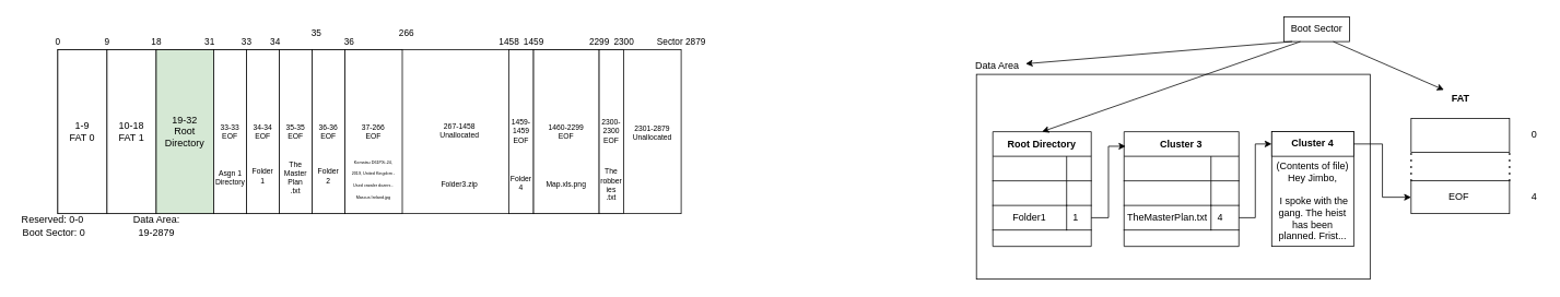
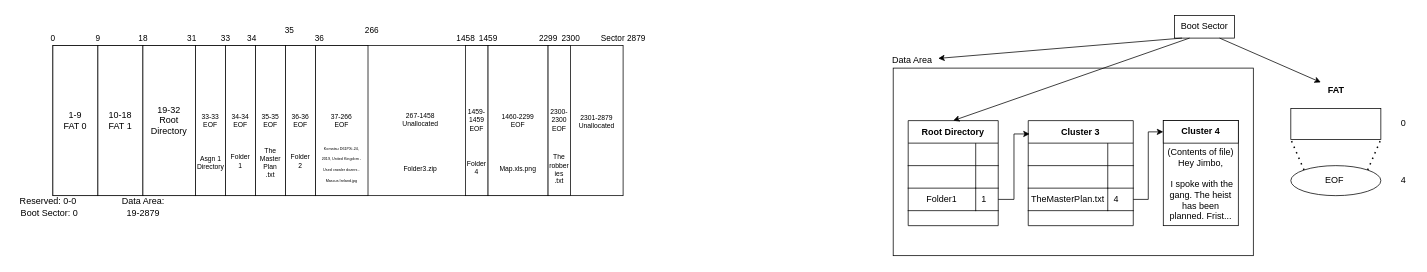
  <mxCell id="0" />
  <mxCell id="1" parent="0" />
  <mxCell id="2" value="" style="rounded=0;whiteSpace=wrap;html=1;" parent="1" vertex="1"><mxGeometry x="70" y="60" width="760" height="200" as="geometry" /></mxCell>
  <mxCell id="3" value="0" style="text;html=1;align=center;verticalAlign=middle;resizable=0;points=[];autosize=1;strokeColor=none;fillColor=none;fontSize=11;" parent="1" vertex="1"><mxGeometry x="60" y="40" width="20" height="20" as="geometry" /></mxCell>
  <mxCell id="4" value="Sector 2879" style="text;html=1;align=center;verticalAlign=middle;resizable=0;points=[];autosize=1;strokeColor=none;fillColor=none;fontSize=11;" parent="1" vertex="1"><mxGeometry x="795" y="40" width="70" height="20" as="geometry" /></mxCell>
  <mxCell id="5" value="Reserved: 0-0&amp;nbsp;&lt;br&gt;Boot Sector: 0" style="text;html=1;align=center;verticalAlign=middle;resizable=0;points=[];autosize=1;strokeColor=none;fillColor=none;" parent="1" vertex="1"><mxGeometry x="20" y="260" width="90" height="30" as="geometry" /></mxCell>
  <mxCell id="6" value="1-9&lt;br&gt;FAT 0" style="rounded=0;whiteSpace=wrap;html=1;" parent="1" vertex="1"><mxGeometry x="70" y="60" width="60" height="200" as="geometry" /></mxCell>
  <mxCell id="7" value="9" style="text;html=1;align=center;verticalAlign=middle;resizable=0;points=[];autosize=1;strokeColor=none;fillColor=none;fontSize=11;" parent="1" vertex="1"><mxGeometry x="120" y="40" width="20" height="20" as="geometry" /></mxCell>
  <mxCell id="8" value="10-18&lt;br&gt;FAT 1" style="rounded=0;whiteSpace=wrap;html=1;" parent="1" vertex="1"><mxGeometry x="130" y="60" width="60" height="200" as="geometry" /></mxCell>
- <mxCell id="9" value="19-32&lt;br&gt;Root Directory" style="rounded=0;whiteSpace=wrap;html=1;fillColor=#d5e8d4;" parent="1" vertex="1"><mxGeometry x="190" y="60" width="70" height="200" as="geometry" /></mxCell>
+ <mxCell id="9" value="19-32&lt;br&gt;Root Directory" style="rounded=0;whiteSpace=wrap;html=1;" parent="1" vertex="1"><mxGeometry x="190" y="60" width="70" height="200" as="geometry" /></mxCell>
  <mxCell id="10" value="18" style="text;html=1;align=center;verticalAlign=middle;resizable=0;points=[];autosize=1;strokeColor=none;fillColor=none;fontSize=11;" parent="1" vertex="1"><mxGeometry x="175" y="40" width="30" height="20" as="geometry" /></mxCell>
  <mxCell id="11" value="31" style="text;html=1;align=center;verticalAlign=middle;resizable=0;points=[];autosize=1;strokeColor=none;fillColor=none;fontSize=11;" parent="1" vertex="1"><mxGeometry x="240" y="40" width="30" height="20" as="geometry" /></mxCell>
  <mxCell id="12" value="Data Area: &lt;br&gt;19-2879" style="text;html=1;align=center;verticalAlign=middle;resizable=0;points=[];autosize=1;strokeColor=none;fillColor=none;" parent="1" vertex="1"><mxGeometry x="155" y="260" width="70" height="30" as="geometry" /></mxCell>
  <mxCell id="13" value="33-33&lt;br style=&quot;font-size: 9px;&quot;&gt;EOF" style="rounded=0;whiteSpace=wrap;html=1;fontSize=9;" parent="1" vertex="1"><mxGeometry x="260" y="60" width="40" height="200" as="geometry" /></mxCell>
  <mxCell id="14" value="33" style="text;html=1;align=center;verticalAlign=middle;resizable=0;points=[];autosize=1;strokeColor=none;fillColor=none;fontSize=11;" parent="1" vertex="1"><mxGeometry x="285" y="40" width="30" height="20" as="geometry" /></mxCell>
  <mxCell id="15" value="34-34&lt;br style=&quot;font-size: 9px;&quot;&gt;EOF" style="rounded=0;whiteSpace=wrap;html=1;fontSize=9;" parent="1" vertex="1"><mxGeometry x="300" y="60" width="40" height="200" as="geometry" /></mxCell>
  <mxCell id="16" value="34" style="text;html=1;align=center;verticalAlign=middle;resizable=0;points=[];autosize=1;strokeColor=none;fillColor=none;fontSize=11;" parent="1" vertex="1"><mxGeometry x="320" y="40" width="30" height="20" as="geometry" /></mxCell>
  <mxCell id="17" value="35-35&lt;br style=&quot;font-size: 9px;&quot;&gt;EOF" style="rounded=0;whiteSpace=wrap;html=1;fontSize=9;fillColor=default;strokeColor=default;fontColor=default;" parent="1" vertex="1"><mxGeometry x="340" y="60" width="40" height="200" as="geometry" /></mxCell>
  <mxCell id="18" value="36-36&lt;br style=&quot;font-size: 9px;&quot;&gt;EOF" style="rounded=0;whiteSpace=wrap;html=1;fontSize=9;fillColor=default;strokeColor=default;fontColor=default;" parent="1" vertex="1"><mxGeometry x="380" y="60" width="40" height="200" as="geometry" /></mxCell>
  <mxCell id="19" value="35" style="text;html=1;align=center;verticalAlign=middle;resizable=0;points=[];autosize=1;strokeColor=none;fillColor=none;fontSize=11;" parent="1" vertex="1"><mxGeometry x="370" y="30" width="30" height="20" as="geometry" /></mxCell>
  <mxCell id="20" value="36" style="text;html=1;align=center;verticalAlign=middle;resizable=0;points=[];autosize=1;strokeColor=none;fillColor=none;fontSize=11;" parent="1" vertex="1"><mxGeometry x="410" y="40" width="30" height="20" as="geometry" /></mxCell>
  <mxCell id="21" value="37-266&lt;br&gt;EOF" style="rounded=0;whiteSpace=wrap;html=1;fontSize=9;" parent="1" vertex="1"><mxGeometry x="420" y="60" width="70" height="200" as="geometry" /></mxCell>
  <mxCell id="22" value="266" style="text;html=1;align=center;verticalAlign=middle;resizable=0;points=[];autosize=1;strokeColor=none;fillColor=none;fontSize=11;" parent="1" vertex="1"><mxGeometry x="480" y="30" width="30" height="20" as="geometry" /></mxCell>
  <mxCell id="23" value="1459-1459&lt;br&gt;EOF" style="rounded=0;whiteSpace=wrap;html=1;fontSize=9;" parent="1" vertex="1"><mxGeometry x="620" y="60" width="30" height="200" as="geometry" /></mxCell>
  <mxCell id="24" value="1459" style="text;html=1;align=center;verticalAlign=middle;resizable=0;points=[];autosize=1;strokeColor=none;fillColor=none;fontSize=11;" parent="1" vertex="1"><mxGeometry x="630" y="40" width="40" height="20" as="geometry" /></mxCell>
  <mxCell id="25" value="1460-2299&lt;br&gt;EOF" style="rounded=0;whiteSpace=wrap;html=1;fontSize=9;" parent="1" vertex="1"><mxGeometry x="650" y="60" width="80" height="200" as="geometry" /></mxCell>
  <mxCell id="26" value="2299" style="text;html=1;align=center;verticalAlign=middle;resizable=0;points=[];autosize=1;strokeColor=none;fillColor=none;fontSize=11;" parent="1" vertex="1"><mxGeometry x="710" y="40" width="40" height="20" as="geometry" /></mxCell>
  <mxCell id="27" value="2300-2300&lt;br&gt;EOF" style="rounded=0;whiteSpace=wrap;html=1;fontSize=9;" parent="1" vertex="1"><mxGeometry x="730" y="60" width="30" height="200" as="geometry" /></mxCell>
  <mxCell id="28" value="2300" style="text;html=1;align=center;verticalAlign=middle;resizable=0;points=[];autosize=1;strokeColor=none;fillColor=none;fontSize=11;" parent="1" vertex="1"><mxGeometry x="740" y="40" width="40" height="20" as="geometry" /></mxCell>
  <mxCell id="29" value="267-1458&lt;br&gt;Unallocated" style="text;html=1;strokeColor=none;fillColor=none;align=center;verticalAlign=middle;whiteSpace=wrap;rounded=0;fontSize=9;" parent="1" vertex="1"><mxGeometry x="530" y="144" width="60" height="30" as="geometry" /></mxCell>
  <mxCell id="30" value="2301-2879&lt;br&gt;Unallocated" style="text;html=1;strokeColor=none;fillColor=none;align=center;verticalAlign=middle;whiteSpace=wrap;rounded=0;fontSize=9;" parent="1" vertex="1"><mxGeometry x="770" y="149" width="50" height="25" as="geometry" /></mxCell>
  <mxCell id="31" value="Folder&lt;br&gt;1" style="text;html=1;strokeColor=none;fillColor=none;align=center;verticalAlign=middle;whiteSpace=wrap;rounded=0;fontSize=9;" parent="1" vertex="1"><mxGeometry x="305" y="198.5" width="30" height="30" as="geometry" /></mxCell>
  <mxCell id="32" value="The&lt;br&gt;Master&lt;br&gt;Plan&lt;br&gt;.txt" style="text;html=1;strokeColor=none;fillColor=none;align=center;verticalAlign=middle;whiteSpace=wrap;rounded=0;fontSize=9;" parent="1" vertex="1"><mxGeometry x="345" y="203.5" width="30" height="25" as="geometry" /></mxCell>
  <mxCell id="33" value="Folder&lt;br&gt;4" style="text;html=1;strokeColor=none;fillColor=none;align=center;verticalAlign=middle;whiteSpace=wrap;rounded=0;fontSize=9;" parent="1" vertex="1"><mxGeometry x="620" y="207.5" width="30" height="30" as="geometry" /></mxCell>
  <mxCell id="34" value="Map.xls.png" style="text;html=1;strokeColor=none;fillColor=none;align=center;verticalAlign=middle;whiteSpace=wrap;rounded=0;fontSize=9;" parent="1" vertex="1"><mxGeometry x="660" y="210" width="60" height="30" as="geometry" /></mxCell>
  <mxCell id="35" value="The&lt;br&gt;robber&lt;br&gt;ies&lt;br&gt;.txt" style="text;html=1;strokeColor=none;fillColor=none;align=center;verticalAlign=middle;whiteSpace=wrap;rounded=0;fontSize=9;" parent="1" vertex="1"><mxGeometry x="730" y="210" width="30" height="30" as="geometry" /></mxCell>
  <mxCell id="36" value="&lt;font style=&quot;font-size: 9px;&quot;&gt;Folder&lt;/font&gt;&lt;font style=&quot;font-size: 9px;&quot;&gt;3.zip&lt;/font&gt;" style="text;html=1;strokeColor=none;fillColor=none;align=center;verticalAlign=middle;whiteSpace=wrap;rounded=0;fontSize=9;" parent="1" vertex="1"><mxGeometry x="530" y="210" width="60" height="30" as="geometry" /></mxCell>
  <mxCell id="37" value="Asgn 1 Directory" style="text;html=1;strokeColor=none;fillColor=none;align=center;verticalAlign=middle;whiteSpace=wrap;rounded=0;fontSize=9;" parent="1" vertex="1"><mxGeometry x="265.5" y="194.5" width="29" height="43" as="geometry" /></mxCell>
  <mxCell id="38" value="1458" style="text;html=1;align=center;verticalAlign=middle;resizable=0;points=[];autosize=1;strokeColor=none;fillColor=none;fontSize=11;" parent="1" vertex="1"><mxGeometry x="600" y="40" width="40" height="20" as="geometry" /></mxCell>
  <mxCell id="39" value="Folder&lt;br&gt;2" style="text;html=1;strokeColor=none;fillColor=none;align=center;verticalAlign=middle;whiteSpace=wrap;rounded=0;fontSize=9;fontColor=default;" parent="1" vertex="1"><mxGeometry x="370" y="198.5" width="60" height="30" as="geometry" /></mxCell>
  <mxCell id="40" value="&lt;font style=&quot;font-size: 5px&quot;&gt;Komatsu D61PXi-24, 2019, United Kingdom - Used crawler dozers - Mascus Ireland.jpg&lt;/font&gt;" style="text;html=1;strokeColor=none;fillColor=none;align=center;verticalAlign=middle;whiteSpace=wrap;rounded=0;" parent="1" vertex="1"><mxGeometry x="425" y="201" width="60" height="30" as="geometry" /></mxCell>
  <mxCell id="41" value="Boot Sector" style="rounded=0;whiteSpace=wrap;html=1;" vertex="1" parent="1"><mxGeometry x="1565" y="20" width="80" height="30" as="geometry" /></mxCell>
  <mxCell id="42" value="" style="rounded=0;whiteSpace=wrap;html=1;" vertex="1" parent="1"><mxGeometry x="1190" y="90" width="480" height="250" as="geometry" /></mxCell>
  <mxCell id="43" value="" style="endArrow=classic;html=1;rounded=0;exitX=0.125;exitY=1;exitDx=0;exitDy=0;exitPerimeter=0;" edge="1" parent="1" source="41" target="44"><mxGeometry width="50" height="50" relative="1" as="geometry"><mxPoint x="1260" y="50" as="sourcePoint" /><mxPoint x="1230" y="90" as="targetPoint" /></mxGeometry></mxCell>
  <mxCell id="44" value="Data Area" style="text;html=1;align=center;verticalAlign=middle;resizable=0;points=[];autosize=1;strokeColor=none;fillColor=none;" vertex="1" parent="1"><mxGeometry x="1180" y="70" width="70" height="20" as="geometry" /></mxCell>
  <mxCell id="45" value="Root Directory" style="shape=table;startSize=30;container=1;collapsible=0;childLayout=tableLayout;fixedRows=1;rowLines=0;fontStyle=1;align=center;pointerEvents=1;" vertex="1" parent="1"><mxGeometry x="1210" y="160" width="120" height="140" as="geometry" /></mxCell>
  <mxCell id="46" value="" style="shape=partialRectangle;html=1;whiteSpace=wrap;collapsible=0;dropTarget=0;pointerEvents=1;fillColor=none;top=0;left=0;bottom=1;right=0;points=[[0,0.5],[1,0.5]];portConstraint=eastwest;" vertex="1" parent="45"><mxGeometry y="30" width="120" height="30" as="geometry" /></mxCell>
  <mxCell id="47" value="" style="shape=partialRectangle;html=1;whiteSpace=wrap;connectable=0;fillColor=none;top=0;left=0;bottom=0;right=0;overflow=hidden;pointerEvents=1;" vertex="1" parent="46"><mxGeometry width="90" height="30" as="geometry"><mxRectangle width="90" height="30" as="alternateBounds" /></mxGeometry></mxCell>
  <mxCell id="48" value="" style="shape=partialRectangle;html=1;whiteSpace=wrap;connectable=0;fillColor=none;top=0;left=0;bottom=0;right=0;align=left;spacingLeft=6;overflow=hidden;pointerEvents=1;" vertex="1" parent="46"><mxGeometry x="90" width="30" height="30" as="geometry"><mxRectangle width="30" height="30" as="alternateBounds" /></mxGeometry></mxCell>
  <mxCell id="49" value="" style="shape=partialRectangle;html=1;whiteSpace=wrap;collapsible=0;dropTarget=0;pointerEvents=1;fillColor=none;top=0;left=0;bottom=0;right=0;points=[[0,0.5],[1,0.5]];portConstraint=eastwest;perimeterSpacing=3;" vertex="1" parent="45"><mxGeometry y="60" width="120" height="30" as="geometry" /></mxCell>
  <mxCell id="50" value="" style="shape=partialRectangle;html=1;whiteSpace=wrap;connectable=0;fillColor=none;top=0;left=0;bottom=1;right=0;overflow=hidden;pointerEvents=1;" vertex="1" parent="49"><mxGeometry width="90" height="30" as="geometry"><mxRectangle width="90" height="30" as="alternateBounds" /></mxGeometry></mxCell>
  <mxCell id="51" value="" style="shape=partialRectangle;html=1;whiteSpace=wrap;connectable=0;fillColor=none;top=0;left=0;bottom=1;right=0;align=left;spacingLeft=6;overflow=hidden;pointerEvents=1;" vertex="1" parent="49"><mxGeometry x="90" width="30" height="30" as="geometry"><mxRectangle width="30" height="30" as="alternateBounds" /></mxGeometry></mxCell>
  <mxCell id="52" value="" style="shape=partialRectangle;html=1;whiteSpace=wrap;collapsible=0;dropTarget=0;pointerEvents=1;fillColor=none;top=0;left=0;bottom=0;right=0;points=[[0,0.5],[1,0.5]];portConstraint=eastwest;" vertex="1" parent="45"><mxGeometry y="90" width="120" height="30" as="geometry" /></mxCell>
  <mxCell id="53" value="Folder1" style="shape=partialRectangle;html=1;whiteSpace=wrap;connectable=0;fillColor=none;top=0;left=0;bottom=1;right=0;overflow=hidden;pointerEvents=1;" vertex="1" parent="52"><mxGeometry width="90" height="30" as="geometry"><mxRectangle width="90" height="30" as="alternateBounds" /></mxGeometry></mxCell>
  <mxCell id="54" value="1" style="shape=partialRectangle;html=1;whiteSpace=wrap;connectable=0;fillColor=none;top=0;left=0;bottom=1;right=0;align=left;spacingLeft=6;overflow=hidden;pointerEvents=1;" vertex="1" parent="52"><mxGeometry x="90" width="30" height="30" as="geometry"><mxRectangle width="30" height="30" as="alternateBounds" /></mxGeometry></mxCell>
  <mxCell id="55" value="Cluster 3" style="shape=table;startSize=30;container=1;collapsible=0;childLayout=tableLayout;fixedRows=1;rowLines=0;fontStyle=1;align=center;pointerEvents=1;" vertex="1" parent="1"><mxGeometry x="1370" y="160" width="140" height="140" as="geometry" /></mxCell>
  <mxCell id="56" value="" style="shape=partialRectangle;html=1;whiteSpace=wrap;collapsible=0;dropTarget=0;pointerEvents=1;fillColor=none;top=0;left=0;bottom=1;right=0;points=[[0,0.5],[1,0.5]];portConstraint=eastwest;" vertex="1" parent="55"><mxGeometry y="30" width="140" height="30" as="geometry" /></mxCell>
  <mxCell id="57" value="" style="shape=partialRectangle;html=1;whiteSpace=wrap;connectable=0;fillColor=none;top=0;left=0;bottom=0;right=0;overflow=hidden;pointerEvents=1;" vertex="1" parent="56"><mxGeometry width="106" height="30" as="geometry"><mxRectangle width="106" height="30" as="alternateBounds" /></mxGeometry></mxCell>
  <mxCell id="58" value="" style="shape=partialRectangle;html=1;whiteSpace=wrap;connectable=0;fillColor=none;top=0;left=0;bottom=0;right=0;align=left;spacingLeft=6;overflow=hidden;pointerEvents=1;" vertex="1" parent="56"><mxGeometry x="106" width="34" height="30" as="geometry"><mxRectangle width="34" height="30" as="alternateBounds" /></mxGeometry></mxCell>
  <mxCell id="59" value="" style="shape=partialRectangle;html=1;whiteSpace=wrap;collapsible=0;dropTarget=0;pointerEvents=1;fillColor=none;top=0;left=0;bottom=0;right=0;points=[[0,0.5],[1,0.5]];portConstraint=eastwest;perimeterSpacing=3;" vertex="1" parent="55"><mxGeometry y="60" width="140" height="30" as="geometry" /></mxCell>
  <mxCell id="60" value="" style="shape=partialRectangle;html=1;whiteSpace=wrap;connectable=0;fillColor=none;top=0;left=0;bottom=1;right=0;overflow=hidden;pointerEvents=1;" vertex="1" parent="59"><mxGeometry width="106" height="30" as="geometry"><mxRectangle width="106" height="30" as="alternateBounds" /></mxGeometry></mxCell>
  <mxCell id="61" value="" style="shape=partialRectangle;html=1;whiteSpace=wrap;connectable=0;fillColor=none;top=0;left=0;bottom=1;right=0;align=left;spacingLeft=6;overflow=hidden;pointerEvents=1;" vertex="1" parent="59"><mxGeometry x="106" width="34" height="30" as="geometry"><mxRectangle width="34" height="30" as="alternateBounds" /></mxGeometry></mxCell>
  <mxCell id="62" value="" style="shape=partialRectangle;html=1;whiteSpace=wrap;collapsible=0;dropTarget=0;pointerEvents=1;fillColor=none;top=0;left=0;bottom=0;right=0;points=[[0,0.5],[1,0.5]];portConstraint=eastwest;" vertex="1" parent="55"><mxGeometry y="90" width="140" height="30" as="geometry" /></mxCell>
  <mxCell id="63" value="TheMasterPlan.txt" style="shape=partialRectangle;html=1;whiteSpace=wrap;connectable=0;fillColor=none;top=0;left=0;bottom=1;right=0;overflow=hidden;pointerEvents=1;" vertex="1" parent="62"><mxGeometry width="106" height="30" as="geometry"><mxRectangle width="106" height="30" as="alternateBounds" /></mxGeometry></mxCell>
  <mxCell id="64" value="4" style="shape=partialRectangle;html=1;whiteSpace=wrap;connectable=0;fillColor=none;top=0;left=0;bottom=1;right=0;align=left;spacingLeft=6;overflow=hidden;pointerEvents=1;" vertex="1" parent="62"><mxGeometry x="106" width="34" height="30" as="geometry"><mxRectangle width="34" height="30" as="alternateBounds" /></mxGeometry></mxCell>
  <mxCell id="65" value="" style="edgeStyle=elbowEdgeStyle;elbow=horizontal;endArrow=classic;html=1;rounded=0;exitX=1;exitY=0.5;exitDx=0;exitDy=0;entryX=0.014;entryY=0.127;entryDx=0;entryDy=0;entryPerimeter=0;" edge="1" parent="1" source="52" target="55"><mxGeometry width="50" height="50" relative="1" as="geometry"><mxPoint x="1340" y="290" as="sourcePoint" /><mxPoint x="1390" y="240" as="targetPoint" /></mxGeometry></mxCell>
  <mxCell id="66" value="" style="rounded=0;whiteSpace=wrap;html=1;strokeColor=default;" vertex="1" parent="1"><mxGeometry x="1550" y="160" width="100" height="140" as="geometry" /></mxCell>
  <mxCell id="67" value="&lt;b&gt;Cluster 4&lt;/b&gt;" style="rounded=0;whiteSpace=wrap;html=1;strokeColor=default;" vertex="1" parent="1"><mxGeometry x="1550" y="160" width="100" height="30" as="geometry" /></mxCell>
  <mxCell id="68" value="(Contents of file)&lt;br&gt;&lt;div&gt;Hey Jimbo,&lt;/div&gt;&lt;div&gt;&lt;br&gt;&lt;/div&gt;&lt;div&gt;&amp;nbsp;I spoke with the gang. The heist has been planned. Frist...&lt;/div&gt;" style="text;html=1;strokeColor=none;fillColor=none;align=center;verticalAlign=middle;whiteSpace=wrap;rounded=0;" vertex="1" parent="1"><mxGeometry x="1550" y="190" width="100" height="110" as="geometry" /></mxCell>
  <mxCell id="69" value="" style="edgeStyle=elbowEdgeStyle;elbow=horizontal;endArrow=classic;html=1;rounded=0;exitX=1;exitY=0.5;exitDx=0;exitDy=0;entryX=0;entryY=0.5;entryDx=0;entryDy=0;" edge="1" parent="1" source="62" target="67"><mxGeometry width="50" height="50" relative="1" as="geometry"><mxPoint x="1530" y="300" as="sourcePoint" /><mxPoint x="1580" y="250" as="targetPoint" /></mxGeometry></mxCell>
  <mxCell id="70" value="" style="rounded=0;whiteSpace=wrap;html=1;strokeColor=default;" vertex="1" parent="1"><mxGeometry x="1720" y="144" width="120" height="41" as="geometry" /></mxCell>
  <mxCell id="71" value="0" style="text;html=1;align=center;verticalAlign=middle;resizable=0;points=[];autosize=1;strokeColor=none;fillColor=none;" vertex="1" parent="1"><mxGeometry x="1860" y="154" width="20" height="20" as="geometry" /></mxCell>
  <mxCell id="72" value="&lt;b&gt;FAT&lt;/b&gt;" style="text;html=1;align=center;verticalAlign=middle;resizable=0;points=[];autosize=1;strokeColor=none;fillColor=none;" vertex="1" parent="1"><mxGeometry x="1760" y="110" width="40" height="20" as="geometry" /></mxCell>
- <mxCell id="73" value="EOF&amp;nbsp;" style="rounded=0;whiteSpace=wrap;html=1;strokeColor=default;" vertex="1" parent="1"><mxGeometry x="1720" y="220" width="120" height="40" as="geometry" /></mxCell>
+ <mxCell id="73" value="EOF&amp;nbsp;" style="ellipse;whiteSpace=wrap;html=1;strokeColor=default;" vertex="1" parent="1"><mxGeometry x="1720" y="220" width="120" height="40" as="geometry" /></mxCell>
  <mxCell id="74" value="4" style="text;html=1;align=center;verticalAlign=middle;resizable=0;points=[];autosize=1;strokeColor=none;fillColor=none;" vertex="1" parent="1"><mxGeometry x="1860" y="228.5" width="20" height="20" as="geometry" /></mxCell>
- <mxCell id="75" value="" style="edgeStyle=elbowEdgeStyle;elbow=horizontal;endArrow=classic;html=1;rounded=0;exitX=1;exitY=0.5;exitDx=0;exitDy=0;entryX=0;entryY=0.5;entryDx=0;entryDy=0;" edge="1" parent="1" source="67" target="73"><mxGeometry width="50" height="50" relative="1" as="geometry"><mxPoint x="1650" y="220" as="sourcePoint" /><mxPoint x="1700" y="170" as="targetPoint" /></mxGeometry></mxCell>
  <mxCell id="76" value="" style="endArrow=none;dashed=1;html=1;dashPattern=1 3;strokeWidth=2;rounded=0;entryX=0;entryY=1;entryDx=0;entryDy=0;exitX=0;exitY=0;exitDx=0;exitDy=0;" edge="1" parent="1" source="73" target="70"><mxGeometry width="50" height="50" relative="1" as="geometry"><mxPoint x="1700" y="230" as="sourcePoint" /><mxPoint x="1750" y="180" as="targetPoint" /></mxGeometry></mxCell>
  <mxCell id="77" value="" style="endArrow=none;dashed=1;html=1;dashPattern=1 3;strokeWidth=2;rounded=0;exitX=1;exitY=0;exitDx=0;exitDy=0;entryX=1;entryY=1;entryDx=0;entryDy=0;" edge="1" parent="1" source="73" target="70"><mxGeometry width="50" height="50" relative="1" as="geometry"><mxPoint x="1840" y="230" as="sourcePoint" /><mxPoint x="1890" y="180" as="targetPoint" /></mxGeometry></mxCell>
  <mxCell id="78" value="" style="endArrow=classic;html=1;rounded=0;exitX=0.25;exitY=1;exitDx=0;exitDy=0;entryX=0.5;entryY=0;entryDx=0;entryDy=0;" edge="1" parent="1" source="41" target="45"><mxGeometry width="50" height="50" relative="1" as="geometry"><mxPoint x="1450" y="110" as="sourcePoint" /><mxPoint x="1500" y="60" as="targetPoint" /></mxGeometry></mxCell>
  <mxCell id="79" value="" style="endArrow=classic;html=1;rounded=0;exitX=0.75;exitY=1;exitDx=0;exitDy=0;entryX=0;entryY=-0.05;entryDx=0;entryDy=0;entryPerimeter=0;" edge="1" parent="1" source="41" target="72"><mxGeometry width="50" height="50" relative="1" as="geometry"><mxPoint x="1490" y="100" as="sourcePoint" /><mxPoint x="1540" y="50" as="targetPoint" /></mxGeometry></mxCell>
